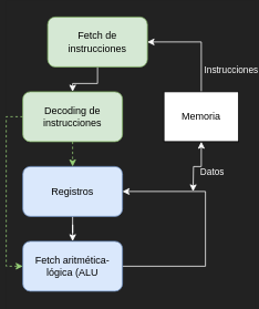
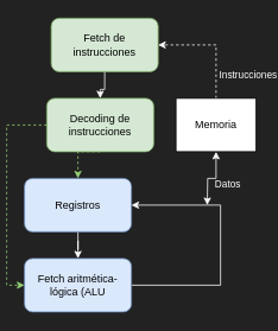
  <mxCell id="0" />
  <mxCell id="1" parent="0" />
  <mxCell id="2" style="edgeStyle=orthogonalEdgeStyle;rounded=0;orthogonalLoop=1;jettySize=auto;html=1;exitX=0.5;exitY=1;exitDx=0;exitDy=0;strokeColor=#FAFAFA;" edge="1" parent="1" source="3" target="6"><mxGeometry relative="1" as="geometry" /></mxCell>
  <mxCell id="3" value="Fetch de instrucciones" style="rounded=1;whiteSpace=wrap;html=1;fillColor=#d5e8d4;strokeColor=#82b366;" vertex="1" parent="1"><mxGeometry x="50" y="20" width="120" height="60" as="geometry" /></mxCell>
  <mxCell id="4" style="edgeStyle=orthogonalEdgeStyle;rounded=0;orthogonalLoop=1;jettySize=auto;html=1;exitX=0.5;exitY=1;exitDx=0;exitDy=0;entryX=0.5;entryY=0;entryDx=0;entryDy=0;dashed=1;strokeColor=#97D077;" edge="1" parent="1" source="6" target="13"><mxGeometry relative="1" as="geometry"><Array as="points"><mxPoint x="80" y="190" /><mxPoint x="80" y="190" /></Array></mxGeometry></mxCell>
  <mxCell id="5" style="edgeStyle=orthogonalEdgeStyle;rounded=0;orthogonalLoop=1;jettySize=auto;html=1;exitX=0;exitY=0.5;exitDx=0;exitDy=0;entryX=0;entryY=0.5;entryDx=0;entryDy=0;strokeColor=#97D077;dashed=1;" edge="1" parent="1" source="6" target="15"><mxGeometry relative="1" as="geometry" /></mxCell>
- <mxCell id="6" value="Decoding de instrucciones" style="rounded=1;whiteSpace=wrap;html=1;fillColor=#d5e8d4;strokeColor=#82b366;" vertex="1" parent="1"><mxGeometry x="20" y="110" width="120" height="60" as="geometry" /></mxCell>
- <mxCell id="7" style="edgeStyle=orthogonalEdgeStyle;rounded=0;orthogonalLoop=1;jettySize=auto;html=1;exitX=0.5;exitY=0;exitDx=0;exitDy=0;entryX=1;entryY=0.5;entryDx=0;entryDy=0;strokeColor=#FFFFFF;" edge="1" parent="1" source="11" target="3"><mxGeometry relative="1" as="geometry" /></mxCell>
+ <mxCell id="6" value="Decoding de instrucciones" style="rounded=1;whiteSpace=wrap;html=1;fillColor=#d5e8d4;strokeColor=#82b366;" vertex="1" parent="1"><mxGeometry x="45" y="110" width="120" height="60" as="geometry" /></mxCell>
+ <mxCell id="7" style="edgeStyle=orthogonalEdgeStyle;rounded=0;orthogonalLoop=1;jettySize=auto;html=1;exitX=0.5;exitY=0;exitDx=0;exitDy=0;entryX=1;entryY=0.5;entryDx=0;entryDy=0;strokeColor=#FFFFFF;dashed=1;" edge="1" parent="1" source="11" target="3"><mxGeometry relative="1" as="geometry" /></mxCell>
  <mxCell id="8" value="&lt;font style=&quot;&quot; color=&quot;#ffffff&quot;&gt;Instrucciones&lt;/font&gt;" style="edgeLabel;html=1;align=center;verticalAlign=middle;resizable=0;points=[];labelBackgroundColor=none;" vertex="1" connectable="0" parent="7"><mxGeometry x="-0.678" y="2" relative="1" as="geometry"><mxPoint x="37" y="-7" as="offset" /></mxGeometry></mxCell>
  <mxCell id="9" style="edgeStyle=orthogonalEdgeStyle;rounded=0;orthogonalLoop=1;jettySize=auto;html=1;exitX=0.5;exitY=1;exitDx=0;exitDy=0;strokeColor=#FFFFFF;startArrow=classic;startFill=1;" edge="1" parent="1" source="11"><mxGeometry relative="1" as="geometry"><mxPoint x="225.095" y="230" as="targetPoint" /></mxGeometry></mxCell>
  <mxCell id="10" value="Datos" style="edgeLabel;html=1;align=center;verticalAlign=middle;resizable=0;points=[];fontColor=#FFFFFF;labelBackgroundColor=none;" vertex="1" connectable="0" parent="9"><mxGeometry x="-0.104" y="2" relative="1" as="geometry"><mxPoint x="13" y="3" as="offset" /></mxGeometry></mxCell>
  <mxCell id="11" value="Memoria" style="rounded=0;whiteSpace=wrap;html=1;" vertex="1" parent="1"><mxGeometry x="190" y="110" width="90" height="60" as="geometry" /></mxCell>
  <mxCell id="12" style="edgeStyle=orthogonalEdgeStyle;rounded=0;orthogonalLoop=1;jettySize=auto;html=1;exitX=0.5;exitY=1;exitDx=0;exitDy=0;strokeColor=#FFFFFF;" edge="1" parent="1" source="13" target="15"><mxGeometry relative="1" as="geometry" /></mxCell>
  <mxCell id="13" value="Registros" style="rounded=1;whiteSpace=wrap;html=1;fillColor=#dae8fc;strokeColor=#6c8ebf;" vertex="1" parent="1"><mxGeometry x="20" y="200" width="120" height="60" as="geometry" /></mxCell>
  <mxCell id="14" style="edgeStyle=orthogonalEdgeStyle;rounded=0;orthogonalLoop=1;jettySize=auto;html=1;exitX=1;exitY=0.5;exitDx=0;exitDy=0;entryX=1;entryY=0.5;entryDx=0;entryDy=0;strokeColor=#FFFFFF;" edge="1" parent="1" source="15" target="13"><mxGeometry relative="1" as="geometry"><Array as="points"><mxPoint x="240" y="320" /><mxPoint x="240" y="230" /></Array></mxGeometry></mxCell>
  <mxCell id="15" value="Fetch aritmética-lógica (ALU" style="rounded=1;whiteSpace=wrap;html=1;fillColor=#dae8fc;strokeColor=#6c8ebf;" vertex="1" parent="1"><mxGeometry x="20" y="290" width="120" height="60" as="geometry" /></mxCell>
